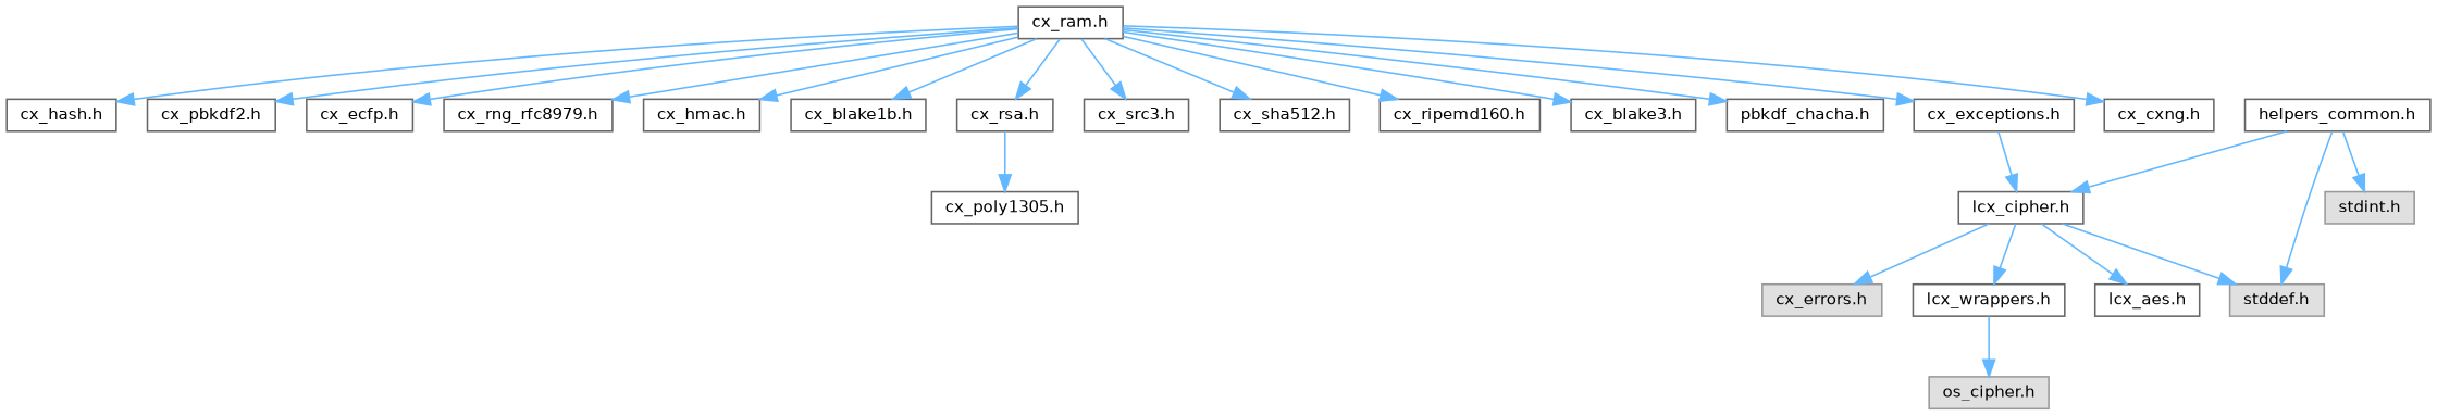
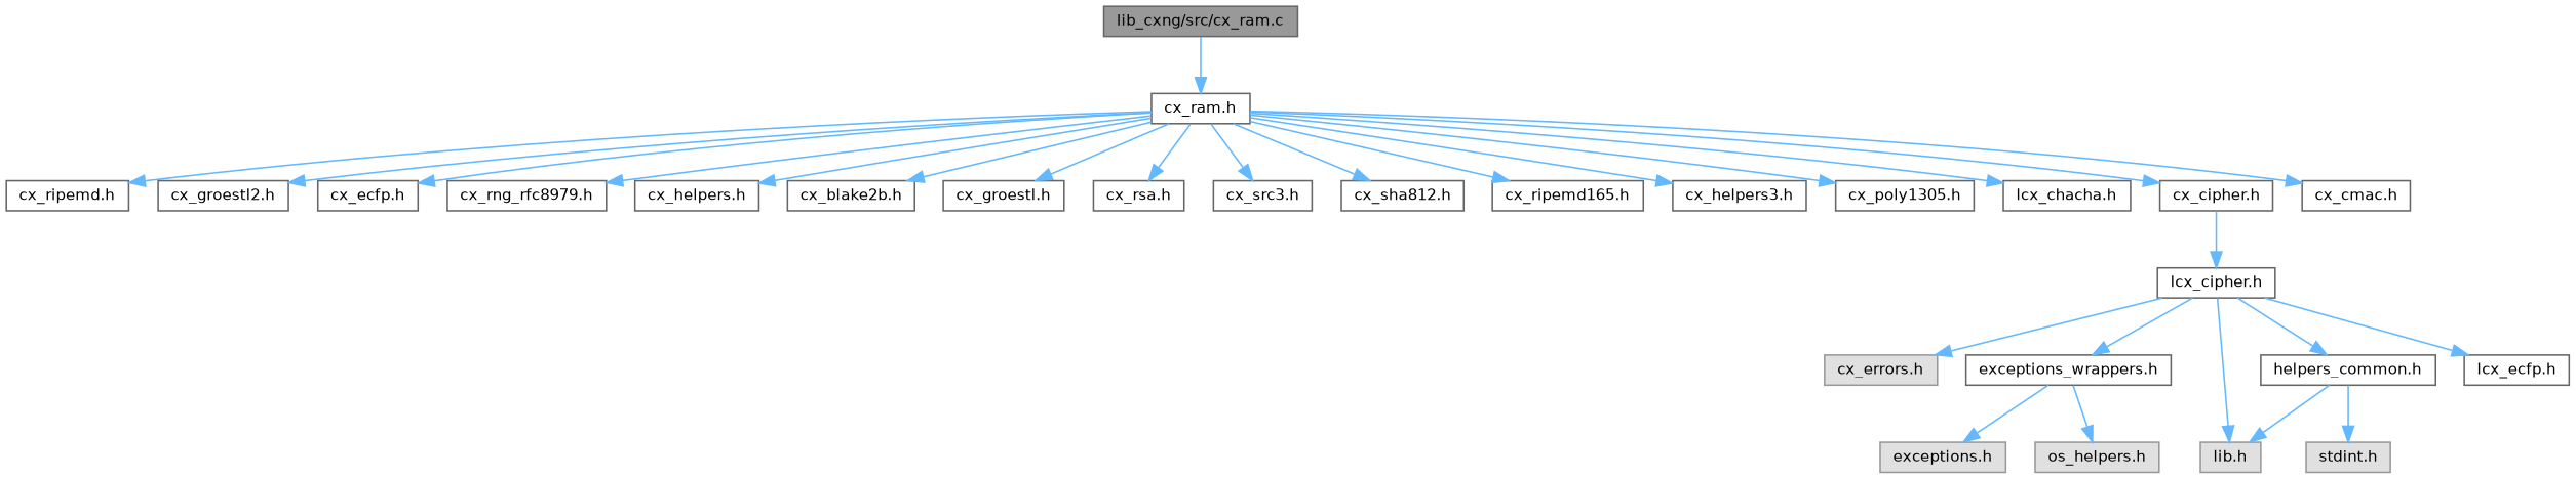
  digraph {
    node [color=grey40 fillcolor=white fontname=Helvetica fontsize=10 shape=box style=filled]
    edge [color=steelblue1 fontname=Helvetica fontsize=10 labelfontname=Helvetica labelfontsize=10 style=solid]
+   n1 [color=gray40 fillcolor=grey60 fontcolor=black height=0.2 label="lib_cxng/src/cx_ram.c" width=0.4]
    n2 [height=0.2 label="cx_ram.h" width=0.4]
-   n3 [height=0.2 label="cx_hash.h" width=0.4]
-   n4 [height=0.2 label="cx_pbkdf2.h" width=0.4]
+   n3 [height=0.2 label="cx_ripemd.h" width=0.4]
+   n4 [height=0.2 label="cx_groestl2.h" width=0.4]
    n5 [height=0.2 label="cx_ecfp.h" width=0.4]
    n6 [height=0.2 label="cx_rng_rfc8979.h" width=0.4]
-   n7 [height=0.2 label="cx_hmac.h" width=0.4]
-   n8 [height=0.2 label="cx_blake1b.h" width=0.4]
+   n7 [height=0.2 label="cx_helpers.h" width=0.4]
+   n8 [height=0.2 label="cx_blake2b.h" width=0.4]
+   n9 [height=0.2 label="cx_groestl.h" width=0.4]
    n10 [height=0.2 label="cx_rsa.h" width=0.4]
    n11 [height=0.2 label="cx_src3.h" width=0.4]
-   n12 [height=0.2 label="cx_sha512.h" width=0.4]
-   n13 [height=0.2 label="cx_ripemd160.h" width=0.4]
-   n14 [height=0.2 label="cx_blake3.h" width=0.4]
+   n12 [height=0.2 label="cx_sha812.h" width=0.4]
+   n13 [height=0.2 label="cx_ripemd165.h" width=0.4]
+   n14 [height=0.2 label="cx_helpers3.h" width=0.4]
    n15 [height=0.2 label="cx_poly1305.h" width=0.4]
-   n16 [height=0.2 label="pbkdf_chacha.h" width=0.4]
-   n17 [height=0.2 label="cx_exceptions.h" width=0.4]
-   n18 [height=0.2 label="cx_cxng.h" width=0.4]
+   n16 [height=0.2 label="lcx_chacha.h" width=0.4]
+   n17 [height=0.2 label="cx_cipher.h" width=0.4]
+   n18 [height=0.2 label="cx_cmac.h" width=0.4]
    n19 [height=0.2 label="lcx_cipher.h" width=0.4]
    n20 [color=grey60 fillcolor="#E0E0E0" height=0.2 label="cx_errors.h" width=0.4]
-   n21 [height=0.2 label="lcx_wrappers.h" width=0.4]
+   n21 [height=0.2 label="exceptions_wrappers.h" width=0.4]
    n22 [height=0.2 label="helpers_common.h" width=0.4]
-   n23 [color=grey60 fillcolor="#E0E0E0" height=0.2 label="stddef.h" width=0.4]
-   n24 [height=0.2 label="lcx_aes.h" width=0.4]
-   n26 [color=grey60 fillcolor="#E0E0E0" height=0.2 label="os_cipher.h" width=0.4]
+   n23 [color=grey60 fillcolor="#E0E0E0" height=0.2 label="lib.h" width=0.4]
+   n24 [height=0.2 label="lcx_ecfp.h" width=0.4]
+   n25 [color=grey60 fillcolor="#E0E0E0" height=0.2 label="exceptions.h" width=0.4]
+   n26 [color=grey60 fillcolor="#E0E0E0" height=0.2 label="os_helpers.h" width=0.4]
    n27 [color=grey60 fillcolor="#E0E0E0" height=0.2 label="stdint.h" width=0.4]
+   n1 -> n2
    n2 -> n3
    n2 -> n4
    n2 -> n5
    n2 -> n6
    n2 -> n7
    n2 -> n8
+   n2 -> n9
    n2 -> n10
    n2 -> n11
    n2 -> n12
    n2 -> n13
    n2 -> n14
-   n10 -> n15
+   n2 -> n15
    n2 -> n16
    n2 -> n17
    n2 -> n18
    n17 -> n19
    n19 -> n20
    n19 -> n21
-   n22 -> n19
+   n19 -> n22
    n19 -> n23
    n19 -> n24
+   n21 -> n25
    n21 -> n26
    n22 -> n23
    n22 -> n27
  }
